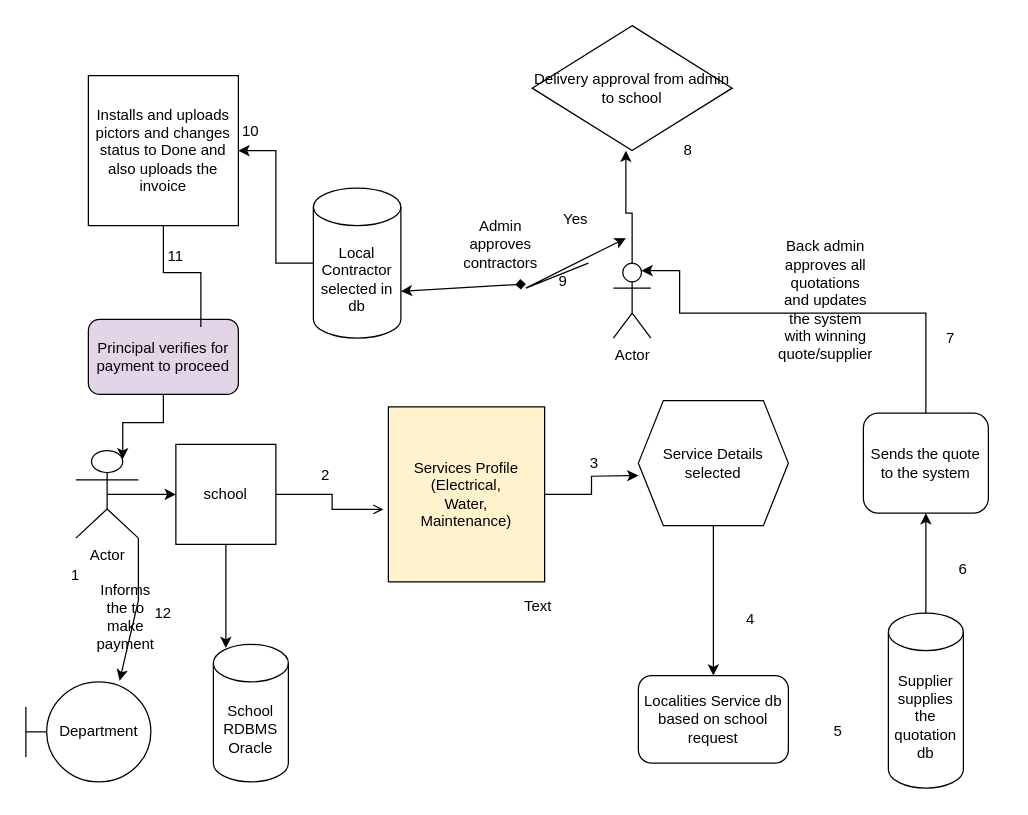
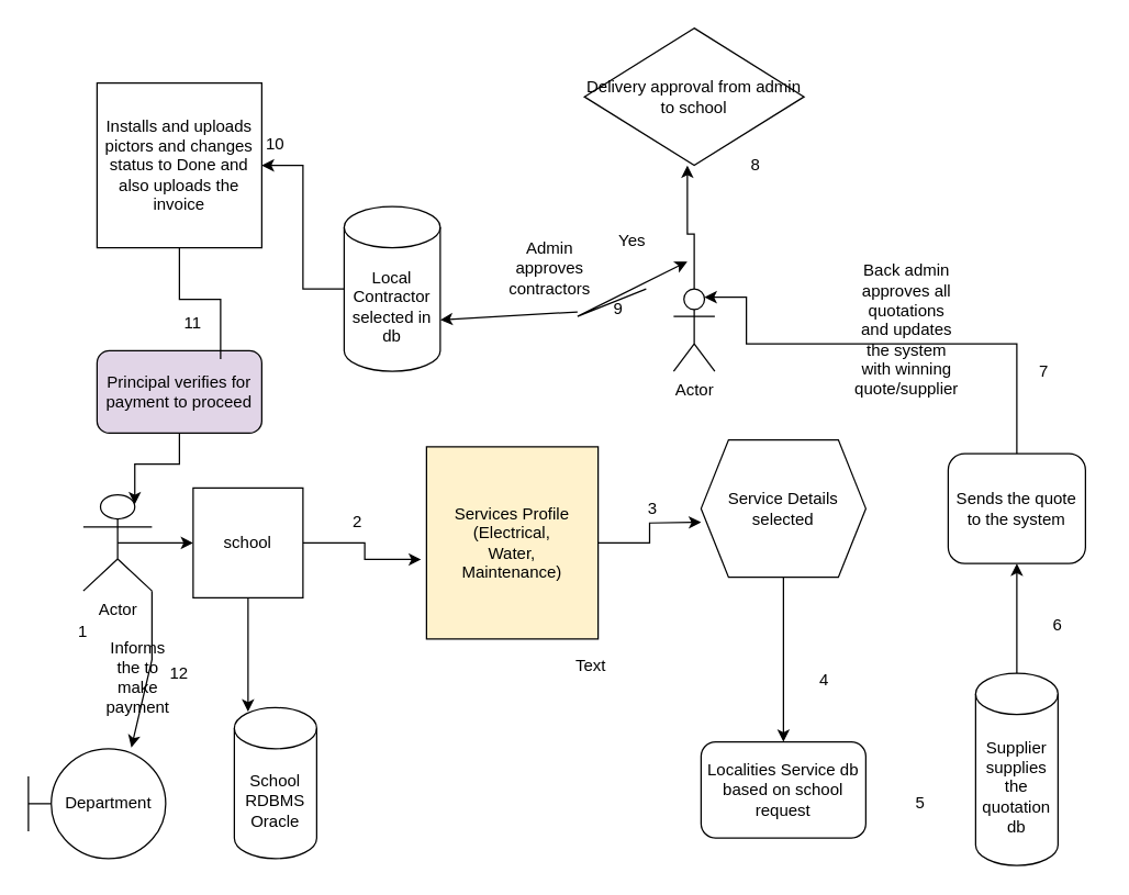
  <mxCell id="0" />
  <mxCell id="1" parent="0" />
  <mxCell id="2" style="edgeStyle=orthogonalEdgeStyle;rounded=0;orthogonalLoop=1;jettySize=auto;html=1;exitX=0.5;exitY=0.5;exitDx=0;exitDy=0;exitPerimeter=0;" edge="1" parent="1" source="3" target="6"><mxGeometry relative="1" as="geometry"><mxPoint x="250" y="395" as="targetPoint" /></mxGeometry></mxCell>
  <mxCell id="3" value="Actor" style="shape=umlActor;verticalLabelPosition=bottom;verticalAlign=top;html=1;outlineConnect=0;" vertex="1" parent="1"><mxGeometry x="60" y="360" width="50" height="70" as="geometry" /></mxCell>
  <mxCell id="4" style="edgeStyle=orthogonalEdgeStyle;rounded=0;orthogonalLoop=1;jettySize=auto;html=1;" edge="1" parent="1" source="6"><mxGeometry relative="1" as="geometry"><mxPoint x="180" y="518" as="targetPoint" /></mxGeometry></mxCell>
- <mxCell id="5" style="edgeStyle=orthogonalEdgeStyle;rounded=0;orthogonalLoop=1;jettySize=auto;html=1;entryX=-0.032;entryY=0.586;entryDx=0;entryDy=0;entryPerimeter=0;endArrow=open;" edge="1" parent="1" source="6" target="8"><mxGeometry relative="1" as="geometry"><mxPoint x="350" y="395" as="targetPoint" /></mxGeometry></mxCell>
+ <mxCell id="5" style="edgeStyle=orthogonalEdgeStyle;rounded=0;orthogonalLoop=1;jettySize=auto;html=1;entryX=-0.032;entryY=0.586;entryDx=0;entryDy=0;entryPerimeter=0;" edge="1" parent="1" source="6" target="8"><mxGeometry relative="1" as="geometry"><mxPoint x="350" y="395" as="targetPoint" /></mxGeometry></mxCell>
  <mxCell id="6" value="school" style="whiteSpace=wrap;html=1;aspect=fixed;" vertex="1" parent="1"><mxGeometry x="140" y="355" width="80" height="80" as="geometry" /></mxCell>
  <mxCell id="7" style="edgeStyle=orthogonalEdgeStyle;rounded=0;orthogonalLoop=1;jettySize=auto;html=1;" edge="1" parent="1" source="8"><mxGeometry relative="1" as="geometry"><mxPoint x="510" y="380" as="targetPoint" /></mxGeometry></mxCell>
  <mxCell id="8" value="&lt;div&gt;Services Profile (Electrical,&lt;/div&gt;&lt;div&gt;Water,&lt;/div&gt;&lt;div&gt;Maintenance)&lt;/div&gt;" style="rounded=0;whiteSpace=wrap;html=1;fillColor=#fff2cc;" vertex="1" parent="1"><mxGeometry x="310" y="325" width="125" height="140" as="geometry" /></mxCell>
  <mxCell id="9" value="School RDBMS Oracle" style="shape=cylinder3;whiteSpace=wrap;html=1;boundedLbl=1;backgroundOutline=1;size=15;" vertex="1" parent="1"><mxGeometry x="170" y="515" width="60" height="110" as="geometry" /></mxCell>
  <mxCell id="10" value="Service Details selected" style="shape=hexagon;perimeter=hexagonPerimeter2;whiteSpace=wrap;html=1;fixedSize=1;" vertex="1" parent="1"><mxGeometry x="510" y="320" width="120" height="100" as="geometry" /></mxCell>
  <mxCell id="11" style="edgeStyle=orthogonalEdgeStyle;rounded=0;orthogonalLoop=1;jettySize=auto;html=1;" edge="1" parent="1" source="12" target="16"><mxGeometry relative="1" as="geometry" /></mxCell>
  <mxCell id="12" value="Supplier supplies the quotation db" style="shape=cylinder3;whiteSpace=wrap;html=1;boundedLbl=1;backgroundOutline=1;size=15;" vertex="1" parent="1"><mxGeometry x="710" y="490" width="60" height="140" as="geometry" /></mxCell>
  <mxCell id="13" style="edgeStyle=orthogonalEdgeStyle;rounded=0;orthogonalLoop=1;jettySize=auto;html=1;entryX=1;entryY=0.5;entryDx=0;entryDy=0;" edge="1" parent="1" source="14" target="34"><mxGeometry relative="1" as="geometry" /></mxCell>
  <mxCell id="14" value="Local Contractor selected in db" style="shape=cylinder3;whiteSpace=wrap;html=1;boundedLbl=1;backgroundOutline=1;size=15;" vertex="1" parent="1"><mxGeometry x="250" y="150" width="70" height="120" as="geometry" /></mxCell>
  <mxCell id="15" style="edgeStyle=orthogonalEdgeStyle;rounded=0;orthogonalLoop=1;jettySize=auto;html=1;entryX=0.75;entryY=0.1;entryDx=0;entryDy=0;entryPerimeter=0;" edge="1" parent="1" source="16" target="27"><mxGeometry relative="1" as="geometry"><mxPoint x="560" y="230" as="targetPoint" /><Array as="points"><mxPoint x="740" y="250" /><mxPoint x="543" y="250" /></Array></mxGeometry></mxCell>
  <mxCell id="16" value="Sends the quote to the system" style="rounded=1;whiteSpace=wrap;html=1;" vertex="1" parent="1"><mxGeometry x="690" y="330" width="100" height="80" as="geometry" /></mxCell>
  <mxCell id="17" value="1" style="text;html=1;strokeColor=none;fillColor=none;align=center;verticalAlign=middle;whiteSpace=wrap;rounded=0;" vertex="1" parent="1"><mxGeometry x="30" y="445" width="60" height="30" as="geometry" /></mxCell>
  <mxCell id="18" value="2" style="text;html=1;strokeColor=none;fillColor=none;align=center;verticalAlign=middle;whiteSpace=wrap;rounded=0;" vertex="1" parent="1"><mxGeometry x="230" y="365" width="60" height="30" as="geometry" /></mxCell>
  <mxCell id="19" value="3" style="text;html=1;strokeColor=none;fillColor=none;align=center;verticalAlign=middle;whiteSpace=wrap;rounded=0;" vertex="1" parent="1"><mxGeometry x="445" y="355" width="60" height="30" as="geometry" /></mxCell>
  <mxCell id="20" style="edgeStyle=orthogonalEdgeStyle;rounded=0;orthogonalLoop=1;jettySize=auto;html=1;entryX=0.5;entryY=0;entryDx=0;entryDy=0;exitX=0.5;exitY=1;exitDx=0;exitDy=0;" edge="1" parent="1" source="10" target="21"><mxGeometry relative="1" as="geometry"><mxPoint x="570" y="440" as="sourcePoint" /></mxGeometry></mxCell>
  <mxCell id="21" value="Localities Service db based on school request" style="rounded=1;whiteSpace=wrap;html=1;" vertex="1" parent="1"><mxGeometry x="510" y="540" width="120" height="70" as="geometry" /></mxCell>
  <mxCell id="22" value="4" style="text;html=1;strokeColor=none;fillColor=none;align=center;verticalAlign=middle;whiteSpace=wrap;rounded=0;" vertex="1" parent="1"><mxGeometry x="570" y="480" width="60" height="30" as="geometry" /></mxCell>
  <mxCell id="23" value="5" style="text;html=1;strokeColor=none;fillColor=none;align=center;verticalAlign=middle;whiteSpace=wrap;rounded=0;" vertex="1" parent="1"><mxGeometry x="640" y="570" width="60" height="30" as="geometry" /></mxCell>
  <mxCell id="24" value="Text" style="text;html=1;strokeColor=none;fillColor=none;align=center;verticalAlign=middle;whiteSpace=wrap;rounded=0;" vertex="1" parent="1"><mxGeometry x="400" y="470" width="60" height="30" as="geometry" /></mxCell>
  <mxCell id="25" value="6" style="text;html=1;strokeColor=none;fillColor=none;align=center;verticalAlign=middle;whiteSpace=wrap;rounded=0;" vertex="1" parent="1"><mxGeometry x="740" y="440" width="60" height="30" as="geometry" /></mxCell>
  <mxCell id="26" style="edgeStyle=orthogonalEdgeStyle;rounded=0;orthogonalLoop=1;jettySize=auto;html=1;" edge="1" parent="1" source="27"><mxGeometry relative="1" as="geometry"><mxPoint x="500" y="120" as="targetPoint" /><Array as="points"><mxPoint x="505" y="170" /><mxPoint x="500" y="170" /></Array></mxGeometry></mxCell>
  <mxCell id="27" value="Actor" style="shape=umlActor;verticalLabelPosition=bottom;verticalAlign=top;html=1;outlineConnect=0;" vertex="1" parent="1"><mxGeometry x="490" width="30" height="60" as="geometry" y="210" /></mxCell>
  <mxCell id="28" value="Back admin approves all quotations and updates the system with winning quote/supplier" style="text;html=1;strokeColor=none;fillColor=none;align=center;verticalAlign=middle;whiteSpace=wrap;rounded=0;" vertex="1" parent="1"><mxGeometry x="620" y="225" width="80" height="30" as="geometry" /></mxCell>
  <mxCell id="29" value="Admin approves contractors" style="text;html=1;strokeColor=none;fillColor=none;align=center;verticalAlign=middle;whiteSpace=wrap;rounded=0;" vertex="1" parent="1"><mxGeometry x="370" y="180" width="60" height="30" as="geometry" /></mxCell>
  <mxCell id="30" value="Delivery approval from admin to school" style="rhombus;whiteSpace=wrap;html=1;" vertex="1" parent="1"><mxGeometry x="425" y="20" width="160" height="100" as="geometry" /></mxCell>
  <mxCell id="31" value="Yes" style="text;html=1;strokeColor=none;fillColor=none;align=center;verticalAlign=middle;whiteSpace=wrap;rounded=0;" vertex="1" parent="1"><mxGeometry x="430" y="160" width="60" height="30" as="geometry" /></mxCell>
  <mxCell id="32" value="" style="endArrow=classic;startArrow=none;html=1;rounded=0;" edge="1" parent="1"><mxGeometry width="50" height="50" relative="1" as="geometry"><mxPoint x="470" as="sourcePoint" y="210" /><mxPoint x="500" y="190" as="targetPoint" /><Array as="points"><mxPoint x="420" y="230" /></Array></mxGeometry></mxCell>
  <mxCell id="33" style="edgeStyle=orthogonalEdgeStyle;rounded=0;orthogonalLoop=1;jettySize=auto;html=1;entryX=0.75;entryY=0.1;entryDx=0;entryDy=0;entryPerimeter=0;startArrow=none;" edge="1" parent="1" source="36" target="3"><mxGeometry relative="1" as="geometry" /></mxCell>
  <mxCell id="34" value="Installs and uploads pictors and changes status to Done and also uploads the invoice" style="whiteSpace=wrap;html=1;aspect=fixed;" vertex="1" parent="1"><mxGeometry x="70" y="60" width="120" height="120" as="geometry" /></mxCell>
  <mxCell id="35" value="Department" style="shape=umlBoundary;whiteSpace=wrap;html=1;" vertex="1" parent="1"><mxGeometry x="20" y="545" width="100" height="80" as="geometry" /></mxCell>
  <mxCell id="36" value="Principal verifies for payment to proceed" style="rounded=1;whiteSpace=wrap;html=1;fillColor=#e1d5e7;" vertex="1" parent="1"><mxGeometry x="70" y="255" width="120" height="60" as="geometry" /></mxCell>
  <mxCell id="37" value="" style="edgeStyle=orthogonalEdgeStyle;rounded=0;orthogonalLoop=1;jettySize=auto;html=1;entryX=0.75;entryY=0.1;entryDx=0;entryDy=0;entryPerimeter=0;endArrow=none;" edge="1" parent="1" source="34" target="36"><mxGeometry relative="1" as="geometry"><mxPoint x="130" y="180" as="sourcePoint" /><mxPoint x="97.5" y="367" as="targetPoint" /></mxGeometry></mxCell>
  <mxCell id="38" value="" style="endArrow=classic;html=1;rounded=0;entryX=0.75;entryY=-0.012;entryDx=0;entryDy=0;entryPerimeter=0;exitX=1;exitY=1;exitDx=0;exitDy=0;exitPerimeter=0;" edge="1" parent="1" source="3" target="35"><mxGeometry width="50" height="50" relative="1" as="geometry"><mxPoint x="110" y="460" as="sourcePoint" /><mxPoint x="440" y="380" as="targetPoint" /><Array as="points"><mxPoint x="110" y="480" /></Array></mxGeometry></mxCell>
  <mxCell id="39" value="Informs the to make payment" style="text;html=1;strokeColor=none;fillColor=none;align=center;verticalAlign=middle;whiteSpace=wrap;rounded=0;" vertex="1" parent="1"><mxGeometry x="70" y="480" width="60" height="25" as="geometry" /></mxCell>
  <mxCell id="40" value="7" style="text;html=1;strokeColor=none;fillColor=none;align=center;verticalAlign=middle;whiteSpace=wrap;rounded=0;" vertex="1" parent="1"><mxGeometry x="730" y="255" width="60" height="30" as="geometry" /></mxCell>
  <mxCell id="41" value="8" style="text;html=1;strokeColor=none;fillColor=none;align=center;verticalAlign=middle;whiteSpace=wrap;rounded=0;" vertex="1" parent="1"><mxGeometry x="520" y="105" width="60" height="30" as="geometry" /></mxCell>
  <mxCell id="42" value="9" style="text;html=1;strokeColor=none;fillColor=none;align=center;verticalAlign=middle;whiteSpace=wrap;rounded=0;" vertex="1" parent="1"><mxGeometry x="420" width="60" height="30" as="geometry" y="210" /></mxCell>
- <mxCell id="43" value="" style="endArrow=diamond;startArrow=classic;html=1;rounded=0;exitX=1;exitY=0;exitDx=0;exitDy=82.5;exitPerimeter=0;" edge="1" parent="1" source="14" target="42"><mxGeometry width="50" height="50" relative="1" as="geometry"><mxPoint x="320" y="232.5" as="sourcePoint" /><mxPoint x="500" y="190" as="targetPoint" /><Array as="points" /></mxGeometry></mxCell>
+ <mxCell id="43" value="" style="endArrow=none;startArrow=classic;html=1;rounded=0;exitX=1;exitY=0;exitDx=0;exitDy=82.5;exitPerimeter=0;" edge="1" parent="1" source="14" target="42"><mxGeometry width="50" height="50" relative="1" as="geometry"><mxPoint x="320" y="232.5" as="sourcePoint" /><mxPoint x="500" y="190" as="targetPoint" /><Array as="points" /></mxGeometry></mxCell>
  <mxCell id="44" value="10" style="text;html=1;strokeColor=none;fillColor=none;align=center;verticalAlign=middle;whiteSpace=wrap;rounded=0;" vertex="1" parent="1"><mxGeometry x="170" y="90" width="60" height="30" as="geometry" /></mxCell>
- <mxCell id="45" value="11" style="text;html=1;strokeColor=none;fillColor=none;align=center;verticalAlign=middle;whiteSpace=wrap;rounded=0;" vertex="1" parent="1"><mxGeometry x="110" y="190" width="60" height="30" as="geometry" /></mxCell>
+ <mxCell id="45" value="11" style="text;html=1;strokeColor=none;fillColor=none;align=center;verticalAlign=middle;whiteSpace=wrap;rounded=0;" vertex="1" parent="1"><mxGeometry x="110" y="220" width="60" height="30" as="geometry" /></mxCell>
  <mxCell id="46" value="12" style="text;html=1;strokeColor=none;fillColor=none;align=center;verticalAlign=middle;whiteSpace=wrap;rounded=0;" vertex="1" parent="1"><mxGeometry x="100" y="475" width="60" height="30" as="geometry" /></mxCell>
